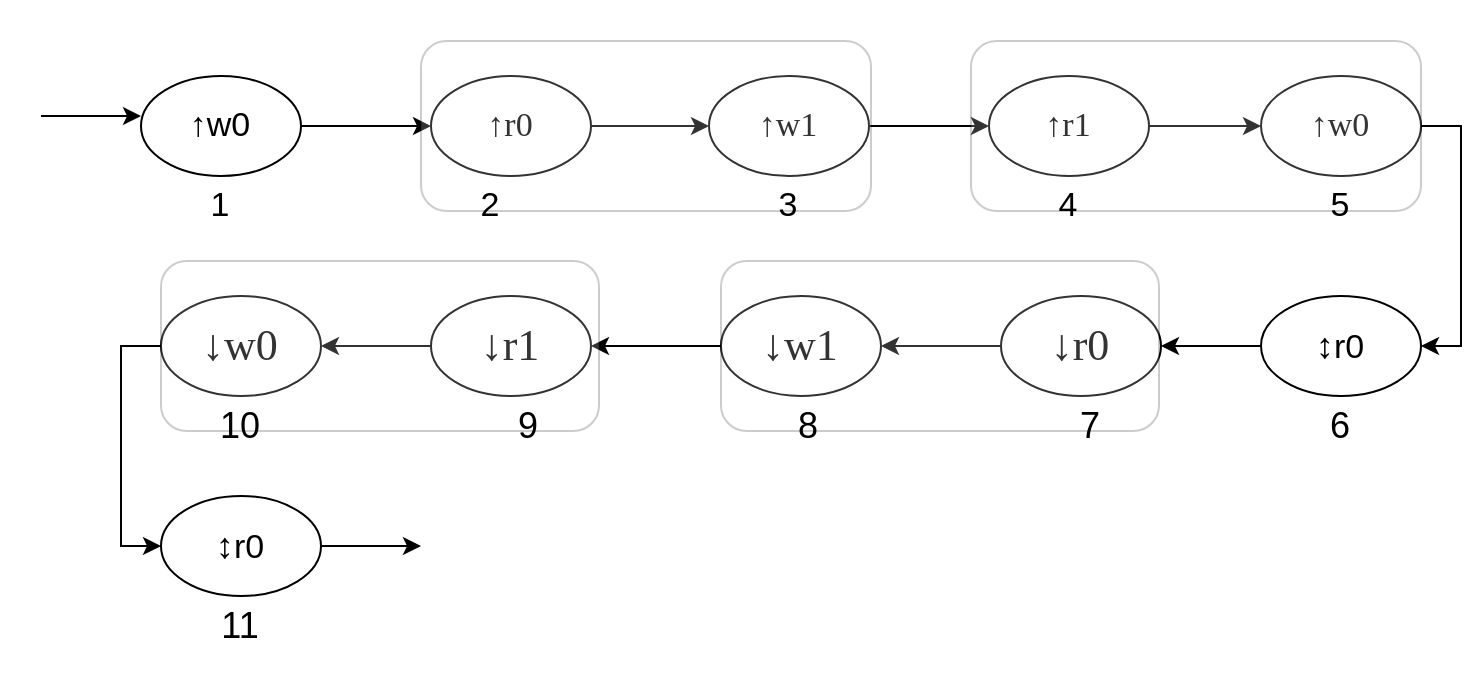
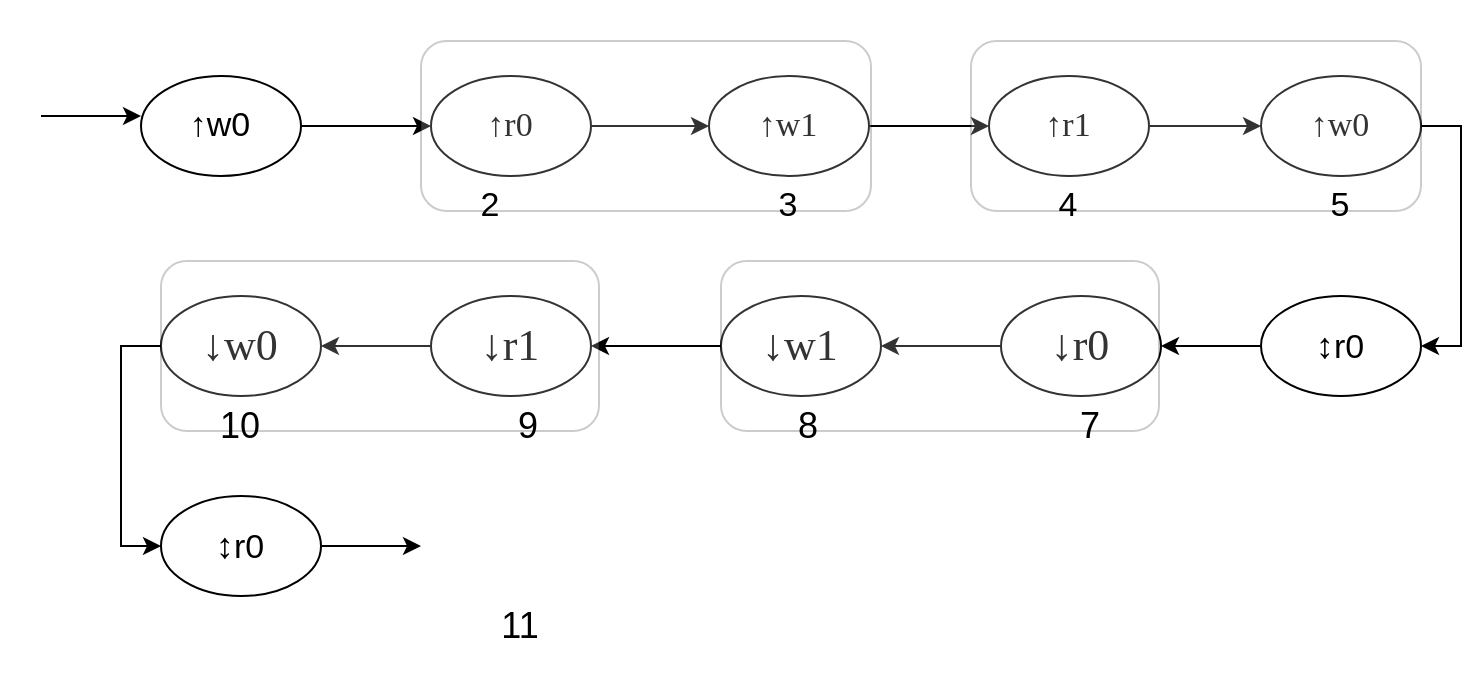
  <mxCell id="0" />
  <mxCell id="1" parent="0" />
  <mxCell id="2" style="edgeStyle=orthogonalEdgeStyle;rounded=0;orthogonalLoop=1;jettySize=auto;html=1;exitX=1;exitY=0.5;exitDx=0;exitDy=0;entryX=0;entryY=0.5;entryDx=0;entryDy=0;fontSize=17;" edge="1" parent="1" source="3" target="5"><mxGeometry relative="1" as="geometry" /></mxCell>
  <mxCell id="3" value="↑w0" style="ellipse;whiteSpace=wrap;html=1;fontSize=17;" vertex="1" parent="1"><mxGeometry x="70" y="37.5" width="80" height="50" as="geometry" /></mxCell>
  <mxCell id="4" style="edgeStyle=orthogonalEdgeStyle;rounded=0;orthogonalLoop=1;jettySize=auto;html=1;exitX=1;exitY=0.5;exitDx=0;exitDy=0;entryX=0;entryY=0.5;entryDx=0;entryDy=0;fontSize=17;" edge="1" parent="1" source="5" target="7"><mxGeometry relative="1" as="geometry" /></mxCell>
  <mxCell id="5" value="&lt;span style=&quot;font-family: &amp;quot;Times New Roman&amp;quot;;&quot;&gt;↑r0&lt;/span&gt;" style="ellipse;whiteSpace=wrap;html=1;fontSize=17;" vertex="1" parent="1"><mxGeometry x="215" y="37.5" width="80" height="50" as="geometry" /></mxCell>
  <mxCell id="6" style="edgeStyle=orthogonalEdgeStyle;rounded=0;orthogonalLoop=1;jettySize=auto;html=1;exitX=1;exitY=0.5;exitDx=0;exitDy=0;entryX=0;entryY=0.5;entryDx=0;entryDy=0;fontSize=17;" edge="1" parent="1" source="7" target="9"><mxGeometry relative="1" as="geometry" /></mxCell>
  <mxCell id="7" value="&lt;span style=&quot;font-family: &amp;quot;Times New Roman&amp;quot;;&quot;&gt;↑w1&lt;/span&gt;" style="ellipse;whiteSpace=wrap;html=1;fontSize=17;" vertex="1" parent="1"><mxGeometry x="354" y="37.5" width="80" height="50" as="geometry" /></mxCell>
  <mxCell id="8" style="edgeStyle=orthogonalEdgeStyle;rounded=0;orthogonalLoop=1;jettySize=auto;html=1;exitX=1;exitY=0.5;exitDx=0;exitDy=0;entryX=0;entryY=0.5;entryDx=0;entryDy=0;fontSize=17;" edge="1" parent="1" source="9" target="15"><mxGeometry relative="1" as="geometry" /></mxCell>
  <mxCell id="9" value="&lt;span style=&quot;font-family: &amp;quot;Times New Roman&amp;quot;;&quot;&gt;↑r1&lt;/span&gt;" style="ellipse;whiteSpace=wrap;html=1;fontSize=17;" vertex="1" parent="1"><mxGeometry x="494" y="37.5" width="80" height="50" as="geometry" /></mxCell>
  <mxCell id="10" value="" style="rounded=1;whiteSpace=wrap;html=1;glass=0;fontSize=17;strokeColor=#000000;opacity=20;" vertex="1" parent="1"><mxGeometry x="210" y="20" width="225" height="85" as="geometry" /></mxCell>
- <mxCell id="11" value="1" style="text;html=1;strokeColor=none;fillColor=none;align=center;verticalAlign=middle;whiteSpace=wrap;rounded=0;glass=0;fontSize=17;opacity=20;" vertex="1" parent="1"><mxGeometry x="80" y="87.5" width="60" height="30" as="geometry" /></mxCell>
  <mxCell id="12" value="2" style="text;html=1;strokeColor=none;fillColor=none;align=center;verticalAlign=middle;whiteSpace=wrap;rounded=0;glass=0;fontSize=17;opacity=20;" vertex="1" parent="1"><mxGeometry x="215" y="87.5" width="60" height="30" as="geometry" /></mxCell>
  <mxCell id="13" value="3" style="text;html=1;strokeColor=none;fillColor=none;align=center;verticalAlign=middle;whiteSpace=wrap;rounded=0;glass=0;fontSize=17;opacity=20;" vertex="1" parent="1"><mxGeometry x="364" y="87.5" width="60" height="30" as="geometry" /></mxCell>
  <mxCell id="14" style="edgeStyle=orthogonalEdgeStyle;rounded=0;orthogonalLoop=1;jettySize=auto;html=1;exitX=1;exitY=0.5;exitDx=0;exitDy=0;entryX=1;entryY=0.5;entryDx=0;entryDy=0;fontSize=17;" edge="1" parent="1" source="15" target="20"><mxGeometry relative="1" as="geometry" /></mxCell>
  <mxCell id="15" value="&lt;span style=&quot;font-family: &amp;quot;Times New Roman&amp;quot;;&quot;&gt;↑w0&lt;/span&gt;" style="ellipse;whiteSpace=wrap;html=1;fontSize=17;" vertex="1" parent="1"><mxGeometry x="630" y="37.5" width="80" height="50" as="geometry" /></mxCell>
  <mxCell id="16" value="" style="rounded=1;whiteSpace=wrap;html=1;glass=0;fontSize=17;strokeColor=#000000;opacity=20;" vertex="1" parent="1"><mxGeometry x="485" y="20" width="225" height="85" as="geometry" /></mxCell>
  <mxCell id="17" value="4" style="text;html=1;strokeColor=none;fillColor=none;align=center;verticalAlign=middle;whiteSpace=wrap;rounded=0;glass=0;fontSize=17;opacity=20;" vertex="1" parent="1"><mxGeometry x="504" y="87.5" width="60" height="30" as="geometry" /></mxCell>
  <mxCell id="18" value="5" style="text;html=1;strokeColor=none;fillColor=none;align=center;verticalAlign=middle;whiteSpace=wrap;rounded=0;glass=0;fontSize=17;opacity=20;" vertex="1" parent="1"><mxGeometry x="640" y="87.5" width="60" height="30" as="geometry" /></mxCell>
  <mxCell id="19" style="edgeStyle=orthogonalEdgeStyle;rounded=0;orthogonalLoop=1;jettySize=auto;html=1;exitX=0;exitY=0.5;exitDx=0;exitDy=0;fontSize=18;" edge="1" parent="1" source="20" target="29"><mxGeometry relative="1" as="geometry" /></mxCell>
  <mxCell id="20" value="&lt;span style=&quot;font-family: &amp;quot;Times New Roman&amp;quot;;&quot;&gt;&lt;font style=&quot;font-size: 18px;&quot;&gt;↕&lt;/font&gt;&lt;/span&gt;r0" style="ellipse;whiteSpace=wrap;html=1;fontSize=17;" vertex="1" parent="1"><mxGeometry x="630" y="147.5" width="80" height="50" as="geometry" /></mxCell>
  <mxCell id="21" style="edgeStyle=orthogonalEdgeStyle;rounded=0;orthogonalLoop=1;jettySize=auto;html=1;exitX=0;exitY=0.5;exitDx=0;exitDy=0;entryX=1;entryY=0.5;entryDx=0;entryDy=0;fontSize=18;" edge="1" parent="1" source="22" target="24"><mxGeometry relative="1" as="geometry" /></mxCell>
  <mxCell id="22" value="&lt;span style=&quot;font-family: &amp;quot;Times New Roman&amp;quot;; font-size: 22px;&quot;&gt;↓w1&lt;/span&gt;" style="ellipse;whiteSpace=wrap;html=1;fontSize=17;" vertex="1" parent="1"><mxGeometry x="360" y="147.5" width="80" height="50" as="geometry" /></mxCell>
  <mxCell id="23" style="edgeStyle=orthogonalEdgeStyle;rounded=0;orthogonalLoop=1;jettySize=auto;html=1;exitX=0;exitY=0.5;exitDx=0;exitDy=0;fontSize=18;" edge="1" parent="1" source="24" target="27"><mxGeometry relative="1" as="geometry" /></mxCell>
  <mxCell id="24" value="&lt;span style=&quot;font-family: &amp;quot;Times New Roman&amp;quot;; font-size: 22px;&quot;&gt;↓r1&lt;/span&gt;" style="ellipse;whiteSpace=wrap;html=1;fontSize=17;" vertex="1" parent="1"><mxGeometry x="215" y="147.5" width="80" height="50" as="geometry" /></mxCell>
  <mxCell id="25" value="&lt;span style=&quot;font-family: &amp;quot;Times New Roman&amp;quot;;&quot;&gt;&lt;font style=&quot;font-size: 18px;&quot;&gt;↕&lt;/font&gt;&lt;/span&gt;r0" style="ellipse;whiteSpace=wrap;html=1;fontSize=17;" vertex="1" parent="1"><mxGeometry x="80" y="247.5" width="80" height="50" as="geometry" /></mxCell>
  <mxCell id="26" style="edgeStyle=orthogonalEdgeStyle;rounded=0;orthogonalLoop=1;jettySize=auto;html=1;exitX=0;exitY=0.5;exitDx=0;exitDy=0;entryX=0;entryY=0.5;entryDx=0;entryDy=0;fontSize=18;" edge="1" parent="1" source="27" target="25"><mxGeometry relative="1" as="geometry" /></mxCell>
  <mxCell id="27" value="&lt;span style=&quot;font-family: &amp;quot;Times New Roman&amp;quot;; font-size: 22px;&quot;&gt;↓w0&lt;/span&gt;" style="ellipse;whiteSpace=wrap;html=1;fontSize=17;" vertex="1" parent="1"><mxGeometry x="80" y="147.5" width="80" height="50" as="geometry" /></mxCell>
  <mxCell id="28" style="edgeStyle=orthogonalEdgeStyle;rounded=0;orthogonalLoop=1;jettySize=auto;html=1;exitX=0;exitY=0.5;exitDx=0;exitDy=0;entryX=1;entryY=0.5;entryDx=0;entryDy=0;fontSize=18;" edge="1" parent="1" source="29" target="22"><mxGeometry relative="1" as="geometry" /></mxCell>
  <mxCell id="29" value="&lt;span style=&quot;font-family: &amp;quot;Times New Roman&amp;quot;; font-size: 22px;&quot;&gt;↓r0&lt;/span&gt;" style="ellipse;whiteSpace=wrap;html=1;fontSize=17;" vertex="1" parent="1"><mxGeometry x="500" y="147.5" width="80" height="50" as="geometry" /></mxCell>
  <mxCell id="30" value="" style="rounded=1;whiteSpace=wrap;html=1;glass=0;fontSize=17;strokeColor=#000000;opacity=20;" vertex="1" parent="1"><mxGeometry x="360" y="130" width="219" height="85" as="geometry" /></mxCell>
  <mxCell id="31" value="" style="endArrow=classic;html=1;rounded=0;fontSize=18;" edge="1" parent="1"><mxGeometry width="50" height="50" relative="1" as="geometry"><mxPoint x="20" y="57.5" as="sourcePoint" /><mxPoint x="70" y="57.5" as="targetPoint" /></mxGeometry></mxCell>
  <mxCell id="32" value="" style="endArrow=classic;html=1;rounded=0;fontSize=18;" edge="1" parent="1" source="25"><mxGeometry width="50" height="50" relative="1" as="geometry"><mxPoint x="160" y="322.5" as="sourcePoint" /><mxPoint x="210" y="272.5" as="targetPoint" /></mxGeometry></mxCell>
  <mxCell id="33" value="" style="rounded=1;whiteSpace=wrap;html=1;glass=0;fontSize=17;strokeColor=#000000;opacity=20;" vertex="1" parent="1"><mxGeometry x="80" y="130" width="219" height="85" as="geometry" /></mxCell>
- <mxCell id="34" value="6" style="text;html=1;strokeColor=none;fillColor=none;align=center;verticalAlign=middle;whiteSpace=wrap;rounded=0;glass=0;fontSize=18;opacity=20;" vertex="1" parent="1"><mxGeometry x="640" y="197.5" width="60" height="30" as="geometry" /></mxCell>
  <mxCell id="35" value="7" style="text;html=1;strokeColor=none;fillColor=none;align=center;verticalAlign=middle;whiteSpace=wrap;rounded=0;glass=0;fontSize=18;opacity=20;" vertex="1" parent="1"><mxGeometry x="515" y="197.5" width="60" height="30" as="geometry" /></mxCell>
  <mxCell id="36" value="8" style="text;html=1;strokeColor=none;fillColor=none;align=center;verticalAlign=middle;whiteSpace=wrap;rounded=0;glass=0;fontSize=18;opacity=20;" vertex="1" parent="1"><mxGeometry x="374" y="197.5" width="60" height="30" as="geometry" /></mxCell>
  <mxCell id="37" value="9" style="text;html=1;strokeColor=none;fillColor=none;align=center;verticalAlign=middle;whiteSpace=wrap;rounded=0;glass=0;fontSize=18;opacity=20;" vertex="1" parent="1"><mxGeometry x="234" y="197.5" width="60" height="30" as="geometry" /></mxCell>
  <mxCell id="38" value="10" style="text;html=1;strokeColor=none;fillColor=none;align=center;verticalAlign=middle;whiteSpace=wrap;rounded=0;glass=0;fontSize=18;opacity=20;" vertex="1" parent="1"><mxGeometry x="90" y="197.5" width="60" height="30" as="geometry" /></mxCell>
- <mxCell id="39" value="11" style="text;html=1;strokeColor=none;fillColor=none;align=center;verticalAlign=middle;whiteSpace=wrap;rounded=0;glass=0;fontSize=18;opacity=20;" vertex="1" parent="1"><mxGeometry x="90" y="297.5" width="60" height="30" as="geometry" /></mxCell>
+ <mxCell id="39" value="11" style="text;html=1;strokeColor=none;fillColor=none;align=center;verticalAlign=middle;whiteSpace=wrap;rounded=0;glass=0;fontSize=18;opacity=20;" vertex="1" parent="1"><mxGeometry x="230" y="297.5" width="60" height="30" as="geometry" /></mxCell>
